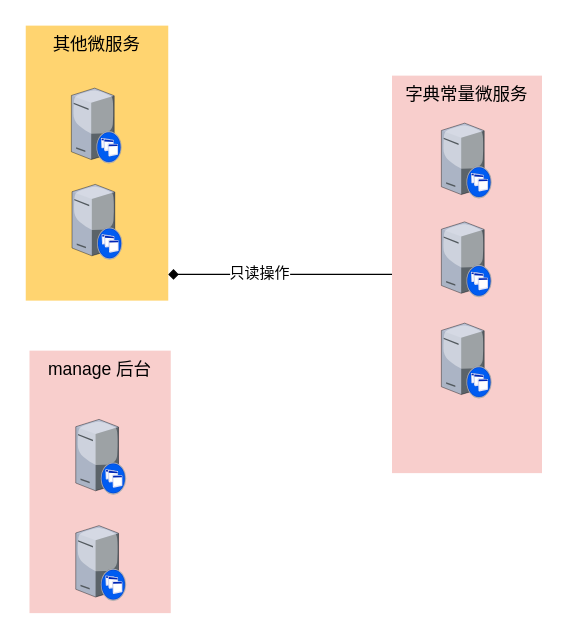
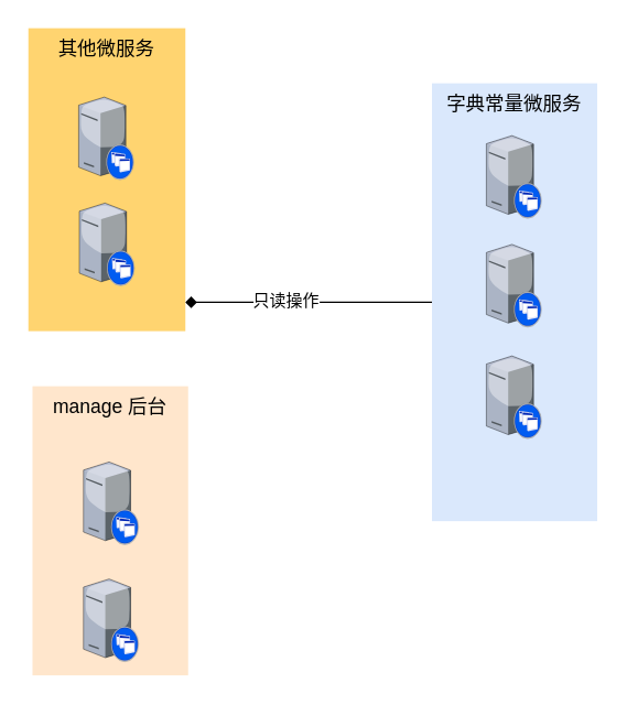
  <mxCell id="0" style=";html=1;" />
  <mxCell id="1" style=";html=1;" parent="0" />
- <mxCell id="2" value="manage 后台" style="whiteSpace=wrap;html=1;fillColor=#f8cecc;fontSize=14;strokeColor=none;verticalAlign=top;align=center;" parent="1" vertex="1"><mxGeometry x="23" y="280" width="113" height="210" as="geometry" /></mxCell>
- <mxCell id="3" value="&lt;span style=&quot;white-space: normal&quot;&gt;字典常量微服务&lt;/span&gt;" style="whiteSpace=wrap;html=1;fillColor=#f8cecc;fontSize=14;strokeColor=none;verticalAlign=top;" parent="1" vertex="1"><mxGeometry x="313" y="60" width="120" height="318" as="geometry" /></mxCell>
+ <mxCell id="2" value="manage 后台" style="whiteSpace=wrap;html=1;fillColor=#ffe6cc;fontSize=14;strokeColor=none;verticalAlign=top;align=center;" parent="1" vertex="1"><mxGeometry x="23" y="280" width="113" height="210" as="geometry" /></mxCell>
+ <mxCell id="3" value="&lt;span style=&quot;white-space: normal&quot;&gt;字典常量微服务&lt;/span&gt;" style="whiteSpace=wrap;html=1;fillColor=#dae8fc;fontSize=14;strokeColor=none;verticalAlign=top;" parent="1" vertex="1"><mxGeometry x="313" y="60" width="120" height="318" as="geometry" /></mxCell>
  <mxCell id="4" value="其他微服务" style="whiteSpace=wrap;html=1;fillColor=#FFD470;gradientColor=none;fontSize=14;strokeColor=none;verticalAlign=top;align=center;" parent="1" vertex="1"><mxGeometry x="20" y="20" width="114" height="220" as="geometry" /></mxCell>
  <mxCell id="5" value="" style="verticalLabelPosition=bottom;html=1;verticalAlign=top;strokeColor=none;shape=mxgraph.citrix.xenapp_server;fillColor=#66B2FF;gradientColor=#0066CC;fontSize=14;align=center;" parent="1" vertex="1"><mxGeometry x="56.5" y="70" width="40" height="60" as="geometry" /></mxCell>
  <mxCell id="6" value="" style="verticalLabelPosition=bottom;html=1;verticalAlign=top;strokeColor=none;shape=mxgraph.citrix.xenapp_server;fillColor=#66B2FF;gradientColor=#0066CC;fontSize=14;align=center;" vertex="1" parent="1"><mxGeometry x="57" y="147" width="40" height="60" as="geometry" /></mxCell>
  <mxCell id="7" value="" style="verticalLabelPosition=bottom;html=1;verticalAlign=top;strokeColor=none;shape=mxgraph.citrix.xenapp_server;fillColor=#66B2FF;gradientColor=#0066CC;fontSize=14;align=center;" vertex="1" parent="1"><mxGeometry x="60" y="335" width="40" height="60" as="geometry" /></mxCell>
  <mxCell id="8" value="" style="verticalLabelPosition=bottom;html=1;verticalAlign=top;strokeColor=none;shape=mxgraph.citrix.xenapp_server;fillColor=#66B2FF;gradientColor=#0066CC;fontSize=14;align=center;" vertex="1" parent="1"><mxGeometry x="60" y="420" width="40" height="60" as="geometry" /></mxCell>
  <mxCell id="9" value="" style="verticalLabelPosition=bottom;html=1;verticalAlign=top;strokeColor=none;shape=mxgraph.citrix.xenapp_server;fillColor=#66B2FF;gradientColor=#0066CC;fontSize=14;" vertex="1" parent="1"><mxGeometry x="352.5" y="98" width="40" height="60" as="geometry" /></mxCell>
  <mxCell id="10" value="" style="verticalLabelPosition=bottom;html=1;verticalAlign=top;strokeColor=none;shape=mxgraph.citrix.xenapp_server;fillColor=#66B2FF;gradientColor=#0066CC;fontSize=14;" vertex="1" parent="1"><mxGeometry x="352.5" y="177" width="40" height="60" as="geometry" /></mxCell>
  <mxCell id="11" value="" style="verticalLabelPosition=bottom;html=1;verticalAlign=top;strokeColor=none;shape=mxgraph.citrix.xenapp_server;fillColor=#66B2FF;gradientColor=#0066CC;fontSize=14;" vertex="1" parent="1"><mxGeometry x="352.5" y="258" width="40" height="60" as="geometry" /></mxCell>
  <mxCell id="12" value="" style="edgeStyle=segmentEdgeStyle;endArrow=diamond;html=1;" edge="1" parent="1" source="3" target="4"><mxGeometry width="50" height="50" relative="1" as="geometry"><mxPoint x="393" y="190" as="sourcePoint" /><mxPoint x="173" y="140" as="targetPoint" /><Array as="points" /></mxGeometry></mxCell>
  <mxCell id="13" value="只读操作" style="text;html=1;resizable=0;points=[];align=center;verticalAlign=middle;labelBackgroundColor=#ffffff;" vertex="1" connectable="0" parent="12"><mxGeometry x="0.197" y="-2" relative="1" as="geometry"><mxPoint as="offset" /></mxGeometry></mxCell>
